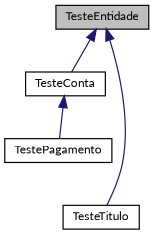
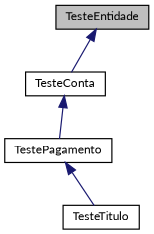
  digraph {
    fontname=Lato
    node [color=black fillcolor=white fontname=Lato fontsize=10 shape=record style=filled]
    edge [color=midnightblue dir=back fontname=Lato fontsize=10 labelfontname=Helvetica labelfontsize=10 style=solid]
    n1 [fillcolor=grey75 fontcolor=black height=0.2 label=TesteEntidade width=0.4]
    n2 [height=0.2 label=TesteConta width=0.4]
    n3 [height=0.2 label=TesteTitulo width=0.4]
    n4 [height=0.2 label=TestePagamento width=0.4]
    n1 -> n2
-   n1 -> n3
+   n4 -> n3
    n2 -> n4
  }
